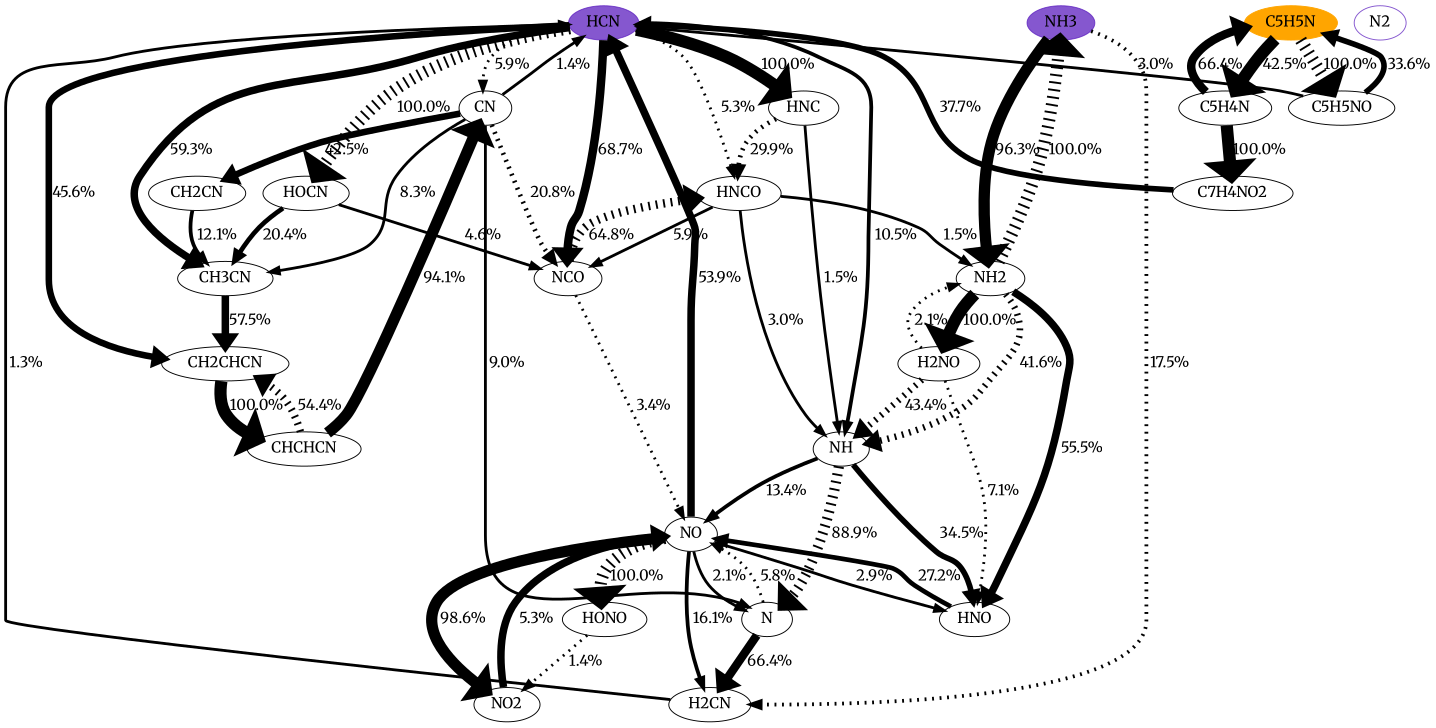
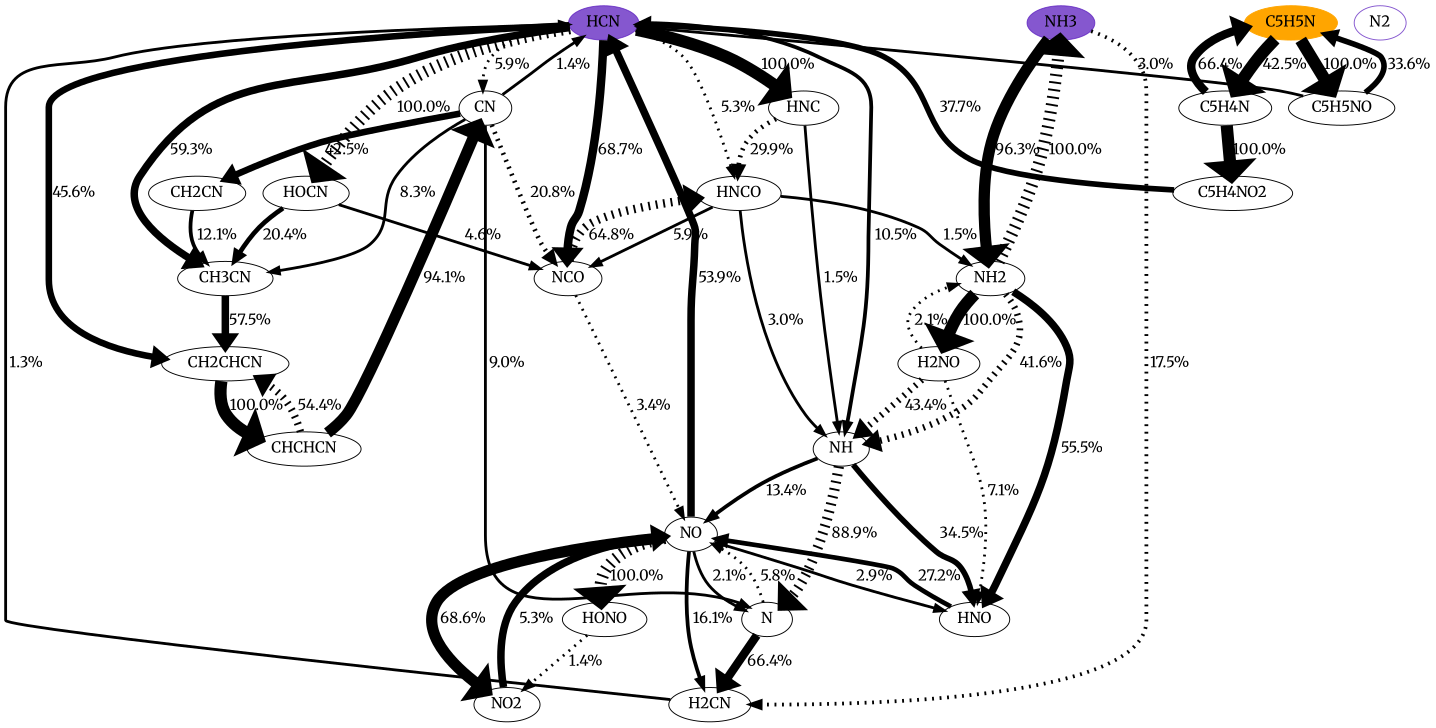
  digraph {
    b="0,0,1558,558"
    fontname=Merriweather
    rankdir=TB
    splines=True
    node [fontname=Merriweather fontsize=16]
    edge [fontcolor=black fontname=Merriweather fontsize=16 penwidth=3 style=bold]
    HCN [color="#500dbab1" fillcolor="#500dbab1" style=filled]
    NH3 [color="#500dbab1" fillcolor="#500dbab1" style=filled]
    C5H5N [color=orange fillcolor=orange style=filled]
    N2 [color="#500dbab1"]
    NH
    HNC
    CN
    HNCO
    NCO
    CH2CHCN
    HOCN
    CH3CN
    H2CN
    NH2
    C5H4N
    C5H5NO
    NO
    HNO
    HONO
    N
    NO2
    CH2CN
    CHCHCN
    H2NO
-   C5H4NO2 [label=C7H4NO2]
+   C5H4NO2
    subgraph sub_1 {
      rank=source
      HCN
      NH3
      C5H5N
      N2
    }
    HCN -> NH [label=" 10.5%" penwidth=4]
    HCN -> HNC [label=" 100.0%" penwidth=13]
    HCN -> CN [label=" 5.9%" style=dotted]
    HCN -> HNCO [label=" 5.3%" style=dotted]
    HCN -> NCO [label=" 68.7%" penwidth=9 style=solid]
    HCN -> CH2CHCN [label=" 45.6%" penwidth=7 style=solid]
    HCN -> HOCN [label=" 100.0%" penwidth=13 style=dotted]
    HCN -> CH3CN [label=" 59.3%" penwidth=8 style=solid]
    NH3 -> H2CN [label=" 17.5%" penwidth=4 style=dotted]
    NH3 -> NH2 [label=" 96.3%" penwidth=12 style=solid]
    C5H5N -> C5H4N [label=" 42.5%" penwidth=13 style=solid]
-   C5H5N -> C5H5NO [label=" 100.0%" penwidth=13 style=dotted]
+   C5H5N -> C5H5NO [label=" 100.0%" penwidth=13]
    NH -> NO [label=" 13.4%" penwidth=4]
    NH -> HNO [label=" 34.5%" penwidth=6 style=solid]
    NH -> N [label=" 88.9%" penwidth=11 style=dotted]
    HNC -> NH [label=" 1.5%"]
    HNC -> HNCO [label=" 29.9%" penwidth=5 style=dotted]
    CN -> HCN [label=" 1.4%"]
    CN -> NCO [label=" 20.8%" penwidth=5 style=dotted]
    CN -> CH3CN [label=" 8.3%" style=solid]
    CN -> N [label=" 9.0%" style=solid]
    CN -> CH2CN [label=" 42.5%" penwidth=7]
    HNCO -> NH [label=" 3.0%" style=solid]
    HNCO -> NCO [label=" 5.9%"]
    HNCO -> NH2 [label=" 1.5%"]
    NCO -> HNCO [label=" 64.8%" penwidth=9 style=dotted]
    NCO -> NO [label=" 3.4%" style=dotted]
    CH2CHCN -> CHCHCN [label=" 100.0%" penwidth=13 style=solid]
    HOCN -> NCO [label=" 4.6%"]
    HOCN -> CH3CN [label=" 20.4%" penwidth=5]
    CH3CN -> CH2CHCN [label=" 57.5%" penwidth=8 style=solid]
    H2CN -> HCN [label=" 1.3%"]
    NH2 -> NH3 [label=" 100.0%" penwidth=13 style=dotted]
    NH2 -> NH [label=" 41.6%" penwidth=7 style=dotted]
    NH2 -> HNO [label=" 55.5%" penwidth=8]
    NH2 -> H2NO [label=" 100.0%" penwidth=13 style=solid]
    C5H4N -> C5H5N [label=" 66.4%" penwidth=9 style=solid]
    C5H4N -> C5H4NO2 [label=" 100.0%" penwidth=13]
    C5H5NO -> HCN [label=" 3.0%"]
    C5H5NO -> C5H5N [label=" 33.6%" penwidth=6 style=solid]
    NO -> HCN [label=" 53.9%" penwidth=8 style=solid]
    NO -> H2CN [label=" 16.1%" penwidth=4 style=solid]
    NO -> HNO [label=" 2.9%" style=solid]
    NO -> HONO [label=" 100.0%" penwidth=13 style=dotted]
    NO -> N [label=" 2.1%"]
-   NO -> NO2 [label=" 98.6%" penwidth=12]
+   NO -> NO2 [label=" 68.6%" penwidth=12]
    HNO -> NO [label=" 27.2%" penwidth=5]
    HONO -> NO2 [label=" 1.4%" style=dotted]
    N -> H2CN [label=" 66.4%" penwidth=9]
    N -> NO [label=" 5.8%" style=dotted]
    NO2 -> NO [label=" 5.3%" penwidth=8 style=solid]
    CH2CN -> CH3CN [label=" 12.1%" penwidth=4 style=solid]
    CHCHCN -> CN [label=" 94.1%" penwidth=12]
    CHCHCN -> CH2CHCN [label=" 54.4%" penwidth=8 style=dotted]
    H2NO -> NH [label=" 43.4%" penwidth=7 style=dotted]
    H2NO -> NH2 [label=" 2.1%" style=dotted]
    H2NO -> HNO [label=" 7.1%" style=dotted]
    C5H4NO2 -> HCN [label=" 37.7%" penwidth=6 style=solid]
  }
